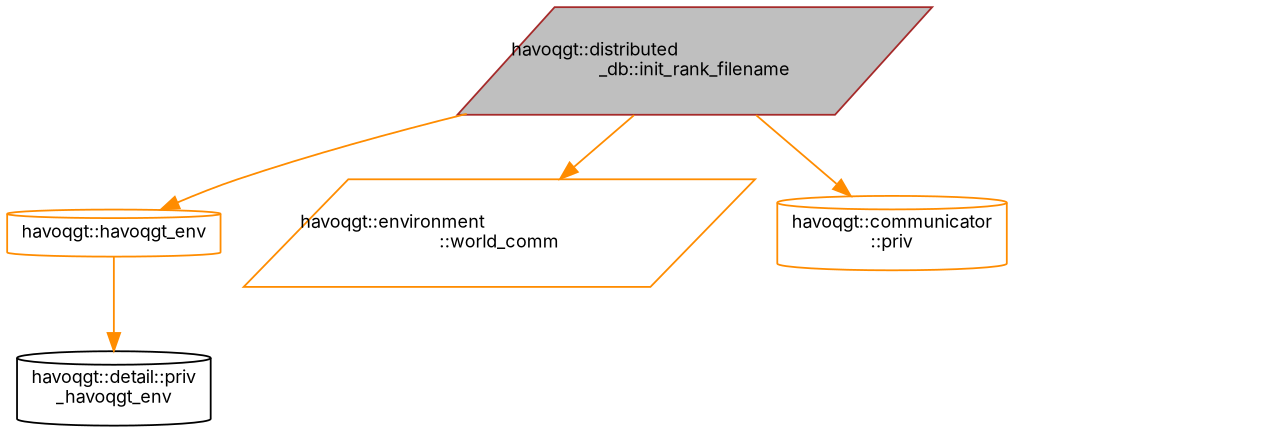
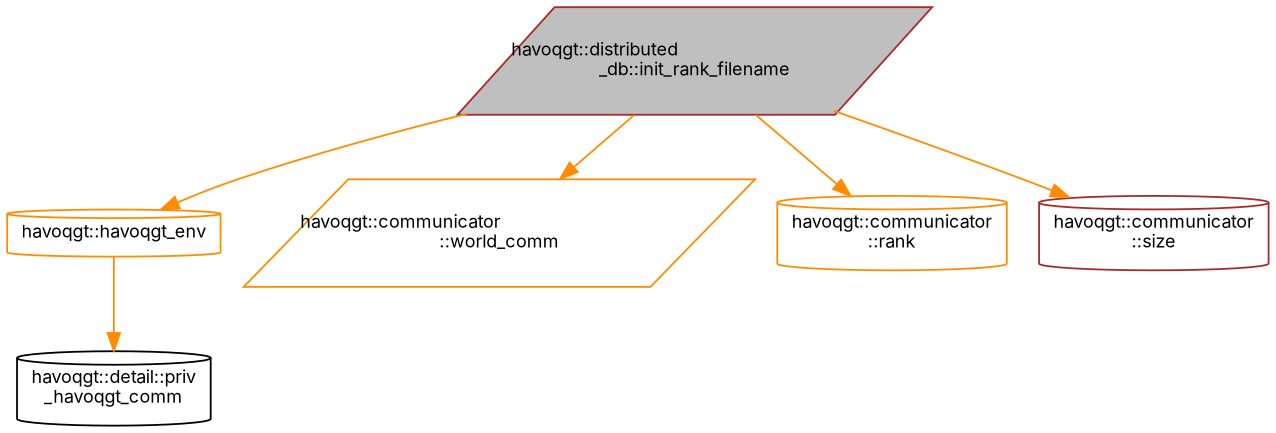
  digraph {
    fontname=Inter
    rankdir=TB
    node [color=darkorange fillcolor=white fontname=Inter fontsize=10 shape=cylinder style=filled]
    edge [color=darkorange fontname=Inter fontsize=10 labelfontname=Helvetica labelfontsize=10 style=solid]
    n1 [color=brown fillcolor=grey75 fontcolor=black height=0.2 label="havoqgt::distributed\l_db::init_rank_filename" shape=parallelogram width=0.4]
    n2 [height=0.2 label="havoqgt::havoqgt_env" width=0.4]
-   n3 [height=0.2 label="havoqgt::environment\l::world_comm" shape=parallelogram width=0.4]
-   n4 [height=0.2 label="havoqgt::communicator\l::priv" width=0.4]
-   n6 [color=black height=0.2 label="havoqgt::detail::priv\l_havoqgt_env" width=0.4]
+   n3 [height=0.2 label="havoqgt::communicator\l::world_comm" shape=parallelogram width=0.4]
+   n4 [height=0.2 label="havoqgt::communicator\l::rank" width=0.4]
+   n5 [color=brown height=0.2 label="havoqgt::communicator\l::size" width=0.4]
+   n6 [color=black height=0.2 label="havoqgt::detail::priv\l_havoqgt_comm" width=0.4]
    n1 -> n2
    n1 -> n3
    n1 -> n4
+   n1 -> n5
    n2 -> n6
  }
